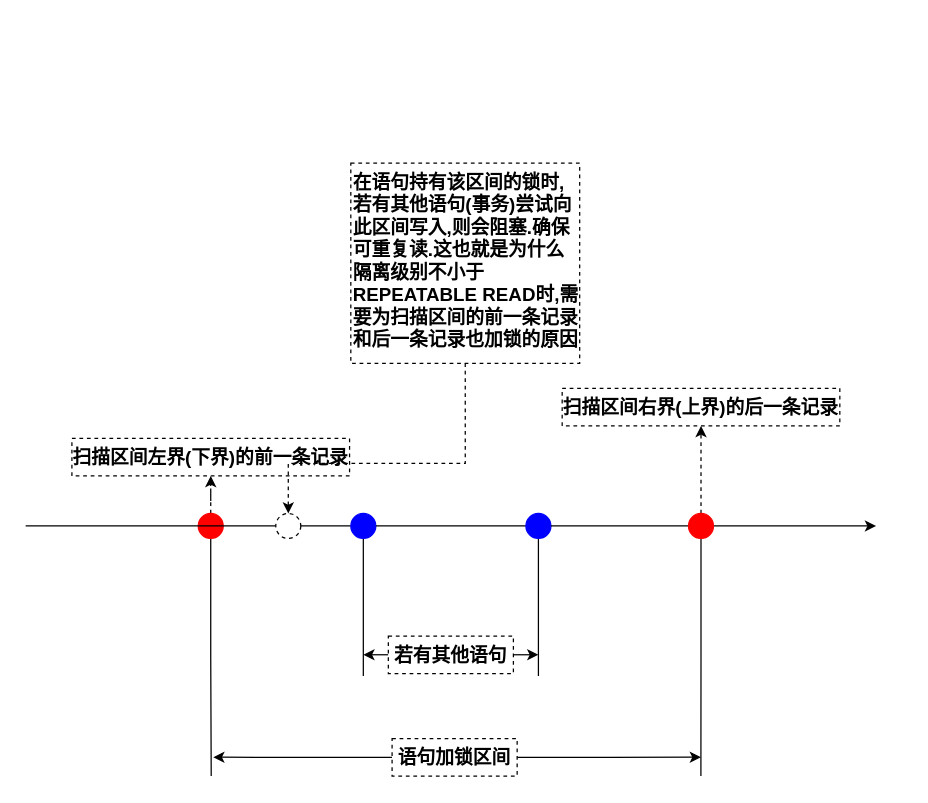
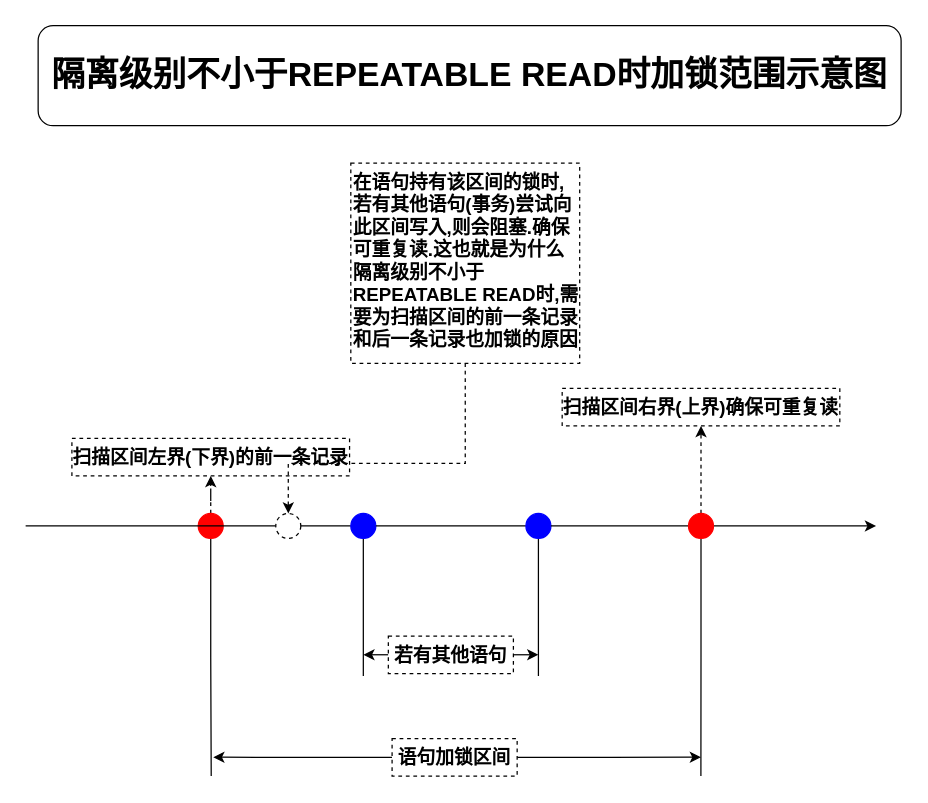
  <mxCell id="0" />
  <mxCell id="1" parent="0" />
+ <mxCell id="2" value="隔离级别不小于REPEATABLE READ时加锁范围示意图" style="rounded=1;whiteSpace=wrap;html=1;fontSize=27;fontStyle=1" vertex="1" parent="1"><mxGeometry x="30" width="690" height="80" as="geometry" y="20" /></mxCell>
  <mxCell id="3" value="" style="endArrow=classic;html=1;rounded=0;" edge="1" parent="1" source="19"><mxGeometry width="50" height="50" relative="1" as="geometry"><mxPoint x="20" y="420" as="sourcePoint" /><mxPoint x="700" y="420" as="targetPoint" /></mxGeometry></mxCell>
  <mxCell id="4" value="" style="endArrow=none;html=1;rounded=0;endFill=0;" edge="1" parent="1" source="26" target="6"><mxGeometry width="50" height="50" relative="1" as="geometry"><mxPoint x="20" y="420" as="sourcePoint" /><mxPoint x="700" y="420" as="targetPoint" /></mxGeometry></mxCell>
  <mxCell id="5" style="edgeStyle=orthogonalEdgeStyle;rounded=0;orthogonalLoop=1;jettySize=auto;html=1;exitX=0.5;exitY=1;exitDx=0;exitDy=0;endArrow=none;endFill=0;" edge="1" parent="1" source="6"><mxGeometry relative="1" as="geometry"><mxPoint x="290" y="540" as="targetPoint" /></mxGeometry></mxCell>
  <mxCell id="6" value="" style="ellipse;whiteSpace=wrap;html=1;aspect=fixed;fillColor=#0000FF;strokeColor=#0000FF;" vertex="1" parent="1"><mxGeometry x="280" y="410" width="20" height="20" as="geometry" /></mxCell>
  <mxCell id="7" value="" style="endArrow=none;html=1;rounded=0;endFill=0;" edge="1" parent="1" source="6" target="9"><mxGeometry width="50" height="50" relative="1" as="geometry"><mxPoint x="220" y="420" as="sourcePoint" /><mxPoint x="700" y="420" as="targetPoint" /></mxGeometry></mxCell>
  <mxCell id="8" style="edgeStyle=orthogonalEdgeStyle;rounded=0;orthogonalLoop=1;jettySize=auto;html=1;exitX=0.5;exitY=1;exitDx=0;exitDy=0;endArrow=none;endFill=0;" edge="1" parent="1" source="9"><mxGeometry relative="1" as="geometry"><mxPoint x="430" y="540" as="targetPoint" /></mxGeometry></mxCell>
  <mxCell id="9" value="" style="ellipse;whiteSpace=wrap;html=1;aspect=fixed;fillColor=#0000FF;strokeColor=#0000FF;" vertex="1" parent="1"><mxGeometry x="420" y="410" width="20" height="20" as="geometry" /></mxCell>
  <mxCell id="10" style="edgeStyle=orthogonalEdgeStyle;rounded=0;orthogonalLoop=1;jettySize=auto;html=1;exitX=0;exitY=0.5;exitDx=0;exitDy=0;" edge="1" parent="1" source="12"><mxGeometry relative="1" as="geometry"><mxPoint x="290" y="523.385" as="targetPoint" /></mxGeometry></mxCell>
  <mxCell id="11" style="edgeStyle=orthogonalEdgeStyle;rounded=0;orthogonalLoop=1;jettySize=auto;html=1;exitX=1;exitY=0.5;exitDx=0;exitDy=0;" edge="1" parent="1" source="12"><mxGeometry relative="1" as="geometry"><mxPoint x="430" y="523.385" as="targetPoint" /></mxGeometry></mxCell>
  <mxCell id="12" value="若有其他语句" style="rounded=0;whiteSpace=wrap;html=1;dashed=1;fontSize=15;fontStyle=1" vertex="1" parent="1"><mxGeometry x="310" y="508" width="100" height="30" as="geometry" /></mxCell>
  <mxCell id="13" style="edgeStyle=orthogonalEdgeStyle;rounded=0;orthogonalLoop=1;jettySize=auto;html=1;exitX=0.5;exitY=1;exitDx=0;exitDy=0;endArrow=none;endFill=0;" edge="1" parent="1" source="15"><mxGeometry relative="1" as="geometry"><mxPoint x="168.385" y="620" as="targetPoint" /></mxGeometry></mxCell>
  <mxCell id="14" style="edgeStyle=orthogonalEdgeStyle;rounded=0;orthogonalLoop=1;jettySize=auto;html=1;exitX=0.5;exitY=0;exitDx=0;exitDy=0;dashed=1;" edge="1" parent="1" source="15" target="23"><mxGeometry relative="1" as="geometry" /></mxCell>
  <mxCell id="15" value="" style="ellipse;whiteSpace=wrap;html=1;aspect=fixed;fillColor=#FF0000;strokeColor=#FF0000;" vertex="1" parent="1"><mxGeometry x="158" y="410" width="20" height="20" as="geometry" /></mxCell>
  <mxCell id="16" value="" style="endArrow=none;html=1;rounded=0;endFill=0;" edge="1" parent="1" source="9" target="19"><mxGeometry width="50" height="50" relative="1" as="geometry"><mxPoint x="440" y="420" as="sourcePoint" /><mxPoint x="700" y="420" as="targetPoint" /></mxGeometry></mxCell>
  <mxCell id="17" style="edgeStyle=orthogonalEdgeStyle;rounded=0;orthogonalLoop=1;jettySize=auto;html=1;exitX=0.5;exitY=1;exitDx=0;exitDy=0;endArrow=none;endFill=0;" edge="1" parent="1" source="19"><mxGeometry relative="1" as="geometry"><mxPoint x="559.923" y="620" as="targetPoint" /></mxGeometry></mxCell>
  <mxCell id="18" style="edgeStyle=orthogonalEdgeStyle;rounded=0;orthogonalLoop=1;jettySize=auto;html=1;exitX=0.5;exitY=0;exitDx=0;exitDy=0;dashed=1;" edge="1" parent="1" source="19" target="24"><mxGeometry relative="1" as="geometry" /></mxCell>
  <mxCell id="19" value="" style="ellipse;whiteSpace=wrap;html=1;aspect=fixed;fillColor=#FF0000;strokeColor=#FF0000;" vertex="1" parent="1"><mxGeometry x="550" y="410" width="20" height="20" as="geometry" /></mxCell>
  <mxCell id="20" style="edgeStyle=orthogonalEdgeStyle;rounded=0;orthogonalLoop=1;jettySize=auto;html=1;exitX=1;exitY=0.5;exitDx=0;exitDy=0;" edge="1" parent="1" source="22"><mxGeometry relative="1" as="geometry"><mxPoint x="560" y="604.923" as="targetPoint" /></mxGeometry></mxCell>
  <mxCell id="21" style="edgeStyle=orthogonalEdgeStyle;rounded=0;orthogonalLoop=1;jettySize=auto;html=1;exitX=0;exitY=0.5;exitDx=0;exitDy=0;" edge="1" parent="1" source="22"><mxGeometry relative="1" as="geometry"><mxPoint x="170" y="604.923" as="targetPoint" /></mxGeometry></mxCell>
  <mxCell id="22" value="语句加锁区间" style="rounded=0;whiteSpace=wrap;html=1;dashed=1;fontSize=15;fontStyle=1" vertex="1" parent="1"><mxGeometry x="313" y="590" width="100" height="30" as="geometry" /></mxCell>
  <mxCell id="23" value="扫描区间左界(下界)的前一条记录" style="rounded=0;whiteSpace=wrap;html=1;dashed=1;fontSize=15;fontStyle=1" vertex="1" parent="1"><mxGeometry x="57" y="350" width="222" height="30" as="geometry" /></mxCell>
- <mxCell id="24" value="扫描区间右界(上界)的后一条记录" style="rounded=0;whiteSpace=wrap;html=1;dashed=1;fontSize=15;fontStyle=1" vertex="1" parent="1"><mxGeometry x="449" y="310" width="222" height="30" as="geometry" /></mxCell>
+ <mxCell id="24" value="扫描区间右界(上界)确保可重复读" style="rounded=0;whiteSpace=wrap;html=1;dashed=1;fontSize=15;fontStyle=1" vertex="1" parent="1"><mxGeometry x="449" y="310" width="222" height="30" as="geometry" /></mxCell>
  <mxCell id="25" value="" style="endArrow=none;html=1;rounded=0;endFill=0;" edge="1" parent="1" target="26"><mxGeometry width="50" height="50" relative="1" as="geometry"><mxPoint x="20" y="420" as="sourcePoint" /><mxPoint x="280" y="420" as="targetPoint" /></mxGeometry></mxCell>
  <mxCell id="26" value="" style="ellipse;whiteSpace=wrap;html=1;aspect=fixed;dashed=1;" vertex="1" parent="1"><mxGeometry x="220" y="410" width="20" height="20" as="geometry" /></mxCell>
  <mxCell id="27" style="edgeStyle=orthogonalEdgeStyle;rounded=0;orthogonalLoop=1;jettySize=auto;html=1;exitX=0.5;exitY=1;exitDx=0;exitDy=0;entryX=0.5;entryY=0;entryDx=0;entryDy=0;dashed=1;" edge="1" parent="1" source="28" target="26"><mxGeometry relative="1" as="geometry"><Array as="points"><mxPoint x="372" y="370" /><mxPoint x="230" y="370" /></Array></mxGeometry></mxCell>
  <mxCell id="28" value="&lt;font&gt;在语句持有该区间的锁时,若有其他语句(事务)尝试向此区间写入,则会阻塞.确保可重复读.这也就是为什么&lt;span style=&quot;text-align: center;&quot;&gt;隔离级别不小于REPEATABLE READ时,需要为扫描区间的前一条记录和后一条记录也加锁的原因&lt;/span&gt;&lt;/font&gt;" style="rounded=0;whiteSpace=wrap;html=1;dashed=1;fontSize=15;fontStyle=1;align=left;verticalAlign=top;" vertex="1" parent="1"><mxGeometry x="280" y="130" width="183" height="160" as="geometry" /></mxCell>
